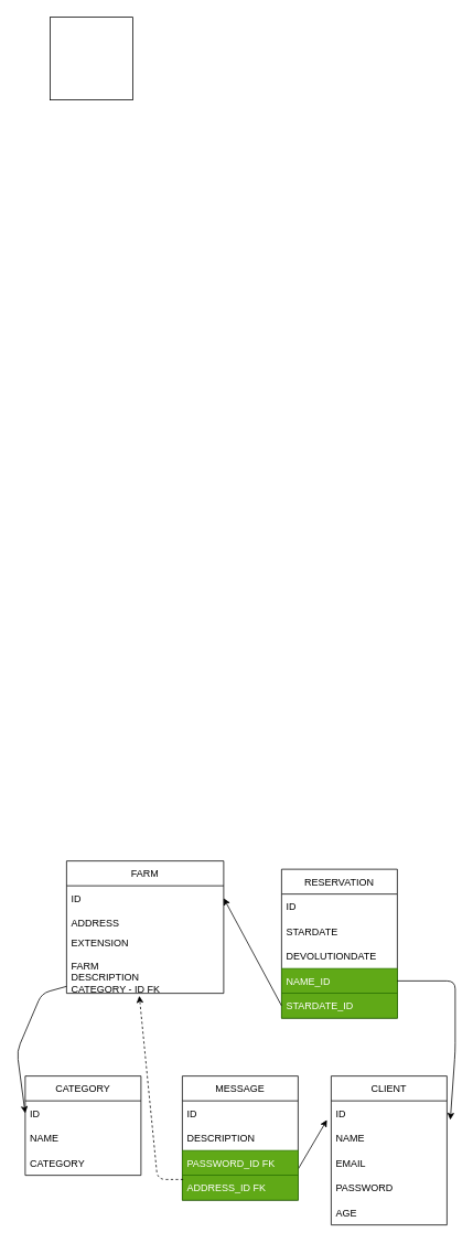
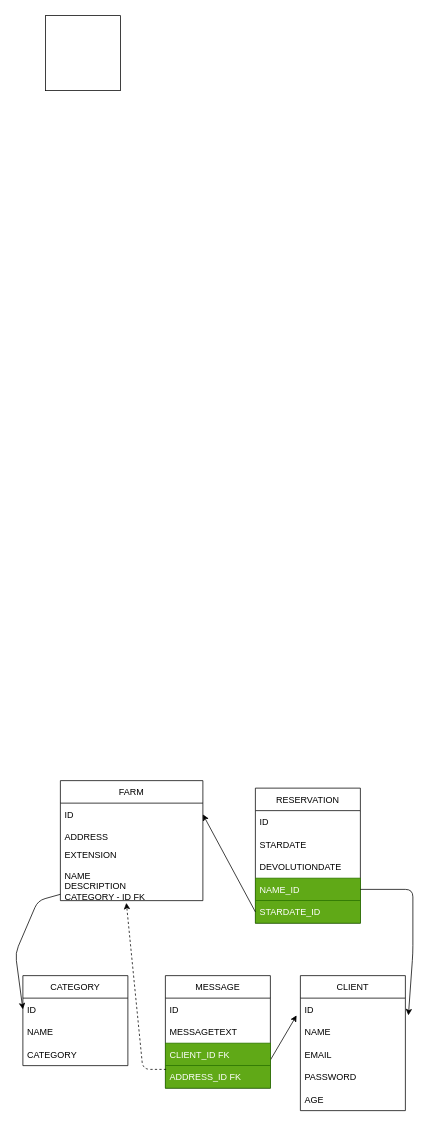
  <mxCell id="0" />
  <mxCell id="1" parent="0" />
  <mxCell id="2" value="" style="whiteSpace=wrap;html=1;aspect=fixed;" vertex="1" parent="1"><mxGeometry x="60" y="20" width="100" height="100" as="geometry" /></mxCell>
  <mxCell id="3" value="CATEGORY" style="swimlane;fontStyle=0;childLayout=stackLayout;horizontal=1;startSize=30;horizontalStack=0;resizeParent=1;resizeParentMax=0;resizeLast=0;collapsible=1;marginBottom=0;" vertex="1" parent="1"><mxGeometry x="30" y="1300" width="140" height="120" as="geometry" /></mxCell>
  <mxCell id="4" value="ID" style="text;strokeColor=none;fillColor=none;align=left;verticalAlign=middle;spacingLeft=4;spacingRight=4;overflow=hidden;points=[[0,0.5],[1,0.5]];portConstraint=eastwest;rotatable=0;" vertex="1" parent="3"><mxGeometry y="30" width="140" height="30" as="geometry" /></mxCell>
  <mxCell id="5" value="NAME" style="text;strokeColor=none;fillColor=none;align=left;verticalAlign=middle;spacingLeft=4;spacingRight=4;overflow=hidden;points=[[0,0.5],[1,0.5]];portConstraint=eastwest;rotatable=0;" vertex="1" parent="3"><mxGeometry y="60" width="140" height="30" as="geometry" /></mxCell>
  <mxCell id="6" value="CATEGORY" style="text;strokeColor=none;fillColor=none;align=left;verticalAlign=middle;spacingLeft=4;spacingRight=4;overflow=hidden;points=[[0,0.5],[1,0.5]];portConstraint=eastwest;rotatable=0;" vertex="1" parent="3"><mxGeometry y="90" width="140" height="30" as="geometry" /></mxCell>
  <mxCell id="7" value="FARM" style="swimlane;fontStyle=0;childLayout=stackLayout;horizontal=1;startSize=30;horizontalStack=0;resizeParent=1;resizeParentMax=0;resizeLast=0;collapsible=1;marginBottom=0;" vertex="1" parent="1"><mxGeometry x="80" y="1040" width="190" height="160" as="geometry" /></mxCell>
  <mxCell id="8" value="ID" style="text;strokeColor=none;fillColor=none;align=left;verticalAlign=middle;spacingLeft=4;spacingRight=4;overflow=hidden;points=[[0,0.5],[1,0.5]];portConstraint=eastwest;rotatable=0;" vertex="1" parent="7"><mxGeometry y="30" width="190" height="30" as="geometry" /></mxCell>
  <mxCell id="9" value="ADDRESS" style="text;strokeColor=none;fillColor=none;align=left;verticalAlign=middle;spacingLeft=4;spacingRight=4;overflow=hidden;points=[[0,0.5],[1,0.5]];portConstraint=eastwest;rotatable=0;" vertex="1" parent="7"><mxGeometry y="60" width="190" height="30" as="geometry" /></mxCell>
- <mxCell id="10" value="EXTENSION    &#10;&#10;FARM&#10;DESCRIPTION&#10;CATEGORY - ID FK&#10;" style="text;strokeColor=none;fillColor=none;align=left;verticalAlign=middle;spacingLeft=4;spacingRight=4;overflow=hidden;points=[[0,0.5],[1,0.5]];portConstraint=eastwest;rotatable=0;" vertex="1" parent="7"><mxGeometry y="90" width="190" height="70" as="geometry" /></mxCell>
+ <mxCell id="10" value="EXTENSION    &#10;&#10;NAME&#10;DESCRIPTION&#10;CATEGORY - ID FK&#10;" style="text;strokeColor=none;fillColor=none;align=left;verticalAlign=middle;spacingLeft=4;spacingRight=4;overflow=hidden;points=[[0,0.5],[1,0.5]];portConstraint=eastwest;rotatable=0;" vertex="1" parent="7"><mxGeometry y="90" width="190" height="70" as="geometry" /></mxCell>
  <mxCell id="11" style="edgeStyle=none;html=1;exitX=1;exitY=0.75;exitDx=0;exitDy=0;entryX=-0.036;entryY=0.767;entryDx=0;entryDy=0;entryPerimeter=0;" edge="1" parent="1" source="12" target="18"><mxGeometry relative="1" as="geometry" /></mxCell>
  <mxCell id="12" value="MESSAGE" style="swimlane;fontStyle=0;childLayout=stackLayout;horizontal=1;startSize=30;horizontalStack=0;resizeParent=1;resizeParentMax=0;resizeLast=0;collapsible=1;marginBottom=0;" vertex="1" parent="1"><mxGeometry x="220" y="1300" width="140" height="150" as="geometry" /></mxCell>
  <mxCell id="13" value="ID" style="text;strokeColor=none;fillColor=none;align=left;verticalAlign=middle;spacingLeft=4;spacingRight=4;overflow=hidden;points=[[0,0.5],[1,0.5]];portConstraint=eastwest;rotatable=0;" vertex="1" parent="12"><mxGeometry y="30" width="140" height="30" as="geometry" /></mxCell>
- <mxCell id="14" value="DESCRIPTION" style="text;strokeColor=none;fillColor=none;align=left;verticalAlign=middle;spacingLeft=4;spacingRight=4;overflow=hidden;points=[[0,0.5],[1,0.5]];portConstraint=eastwest;rotatable=0;" vertex="1" parent="12"><mxGeometry y="60" width="140" height="30" as="geometry" /></mxCell>
- <mxCell id="15" value="PASSWORD_ID FK" style="text;strokeColor=#2D7600;fillColor=#60a917;align=left;verticalAlign=middle;spacingLeft=4;spacingRight=4;overflow=hidden;points=[[0,0.5],[1,0.5]];portConstraint=eastwest;rotatable=0;fontColor=#ffffff;" vertex="1" parent="12"><mxGeometry y="90" width="140" height="30" as="geometry" /></mxCell>
+ <mxCell id="14" value="MESSAGETEXT" style="text;strokeColor=none;fillColor=none;align=left;verticalAlign=middle;spacingLeft=4;spacingRight=4;overflow=hidden;points=[[0,0.5],[1,0.5]];portConstraint=eastwest;rotatable=0;" vertex="1" parent="12"><mxGeometry y="60" width="140" height="30" as="geometry" /></mxCell>
+ <mxCell id="15" value="CLIENT_ID FK" style="text;strokeColor=#2D7600;fillColor=#60a917;align=left;verticalAlign=middle;spacingLeft=4;spacingRight=4;overflow=hidden;points=[[0,0.5],[1,0.5]];portConstraint=eastwest;rotatable=0;fontColor=#ffffff;" vertex="1" parent="12"><mxGeometry y="90" width="140" height="30" as="geometry" /></mxCell>
  <mxCell id="16" value="ADDRESS_ID FK" style="text;strokeColor=#2D7600;fillColor=#60a917;align=left;verticalAlign=middle;spacingLeft=4;spacingRight=4;overflow=hidden;points=[[0,0.5],[1,0.5]];portConstraint=eastwest;rotatable=0;fontColor=#ffffff;" vertex="1" parent="12"><mxGeometry y="120" width="140" height="30" as="geometry" /></mxCell>
  <mxCell id="17" value="CLIENT" style="swimlane;fontStyle=0;childLayout=stackLayout;horizontal=1;startSize=30;horizontalStack=0;resizeParent=1;resizeParentMax=0;resizeLast=0;collapsible=1;marginBottom=0;" vertex="1" parent="1"><mxGeometry x="400" y="1300" width="140" height="180" as="geometry" /></mxCell>
  <mxCell id="18" value="ID" style="text;strokeColor=none;fillColor=none;align=left;verticalAlign=middle;spacingLeft=4;spacingRight=4;overflow=hidden;points=[[0,0.5],[1,0.5]];portConstraint=eastwest;rotatable=0;" vertex="1" parent="17"><mxGeometry y="30" width="140" height="30" as="geometry" /></mxCell>
  <mxCell id="19" value="NAME" style="text;strokeColor=none;fillColor=none;align=left;verticalAlign=middle;spacingLeft=4;spacingRight=4;overflow=hidden;points=[[0,0.5],[1,0.5]];portConstraint=eastwest;rotatable=0;" vertex="1" parent="17"><mxGeometry y="60" width="140" height="30" as="geometry" /></mxCell>
  <mxCell id="20" value="EMAIL" style="text;strokeColor=none;fillColor=none;align=left;verticalAlign=middle;spacingLeft=4;spacingRight=4;overflow=hidden;points=[[0,0.5],[1,0.5]];portConstraint=eastwest;rotatable=0;" vertex="1" parent="17"><mxGeometry y="90" width="140" height="30" as="geometry" /></mxCell>
  <mxCell id="21" value="PASSWORD" style="text;strokeColor=none;fillColor=none;align=left;verticalAlign=middle;spacingLeft=4;spacingRight=4;overflow=hidden;points=[[0,0.5],[1,0.5]];portConstraint=eastwest;rotatable=0;" vertex="1" parent="17"><mxGeometry y="120" width="140" height="30" as="geometry" /></mxCell>
  <mxCell id="22" value="AGE" style="text;strokeColor=none;fillColor=none;align=left;verticalAlign=middle;spacingLeft=4;spacingRight=4;overflow=hidden;points=[[0,0.5],[1,0.5]];portConstraint=eastwest;rotatable=0;" vertex="1" parent="17"><mxGeometry y="150" width="140" height="30" as="geometry" /></mxCell>
  <mxCell id="23" style="edgeStyle=none;html=1;entryX=0;entryY=0.5;entryDx=0;entryDy=0;" edge="1" parent="1" source="10" target="4"><mxGeometry relative="1" as="geometry"><Array as="points"><mxPoint x="50" y="1200" /><mxPoint x="20" y="1270" /></Array></mxGeometry></mxCell>
  <mxCell id="24" style="edgeStyle=none;html=1;exitX=0.007;exitY=1.167;exitDx=0;exitDy=0;entryX=0.463;entryY=1.043;entryDx=0;entryDy=0;entryPerimeter=0;exitPerimeter=0;dashed=1;" edge="1" parent="1" source="15" target="10"><mxGeometry relative="1" as="geometry"><mxPoint x="170" y="1210" as="targetPoint" /><Array as="points"><mxPoint x="190" y="1425" /></Array></mxGeometry></mxCell>
  <mxCell id="25" value="RESERVATION" style="swimlane;fontStyle=0;childLayout=stackLayout;horizontal=1;startSize=30;horizontalStack=0;resizeParent=1;resizeParentMax=0;resizeLast=0;collapsible=1;marginBottom=0;" vertex="1" parent="1"><mxGeometry x="340" y="1050" width="140" height="180" as="geometry" /></mxCell>
  <mxCell id="26" value="ID" style="text;strokeColor=none;fillColor=none;align=left;verticalAlign=middle;spacingLeft=4;spacingRight=4;overflow=hidden;points=[[0,0.5],[1,0.5]];portConstraint=eastwest;rotatable=0;" vertex="1" parent="25"><mxGeometry y="30" width="140" height="30" as="geometry" /></mxCell>
  <mxCell id="27" value="STARDATE" style="text;strokeColor=none;fillColor=none;align=left;verticalAlign=middle;spacingLeft=4;spacingRight=4;overflow=hidden;points=[[0,0.5],[1,0.5]];portConstraint=eastwest;rotatable=0;" vertex="1" parent="25"><mxGeometry y="60" width="140" height="30" as="geometry" /></mxCell>
  <mxCell id="28" value="DEVOLUTIONDATE" style="text;strokeColor=none;fillColor=none;align=left;verticalAlign=middle;spacingLeft=4;spacingRight=4;overflow=hidden;points=[[0,0.5],[1,0.5]];portConstraint=eastwest;rotatable=0;" vertex="1" parent="25"><mxGeometry y="90" width="140" height="30" as="geometry" /></mxCell>
  <mxCell id="29" value="NAME_ID" style="text;strokeColor=#2D7600;fillColor=#60a917;align=left;verticalAlign=middle;spacingLeft=4;spacingRight=4;overflow=hidden;points=[[0,0.5],[1,0.5]];portConstraint=eastwest;rotatable=0;fontColor=#ffffff;" vertex="1" parent="25"><mxGeometry y="120" width="140" height="30" as="geometry" /></mxCell>
  <mxCell id="30" value="STARDATE_ID" style="text;strokeColor=#2D7600;fillColor=#60a917;align=left;verticalAlign=middle;spacingLeft=4;spacingRight=4;overflow=hidden;points=[[0,0.5],[1,0.5]];portConstraint=eastwest;rotatable=0;fontColor=#ffffff;" vertex="1" parent="25"><mxGeometry y="150" width="140" height="30" as="geometry" /></mxCell>
  <mxCell id="31" style="edgeStyle=none;html=1;exitX=0;exitY=0.5;exitDx=0;exitDy=0;entryX=1;entryY=0.5;entryDx=0;entryDy=0;" edge="1" parent="1" source="30" target="8"><mxGeometry relative="1" as="geometry" /></mxCell>
  <mxCell id="32" style="edgeStyle=none;html=1;exitX=1;exitY=0.5;exitDx=0;exitDy=0;entryX=1.029;entryY=0.767;entryDx=0;entryDy=0;entryPerimeter=0;" edge="1" parent="1" source="29" target="18"><mxGeometry relative="1" as="geometry"><Array as="points"><mxPoint x="550" y="1185" /><mxPoint x="550" y="1270" /></Array></mxGeometry></mxCell>
